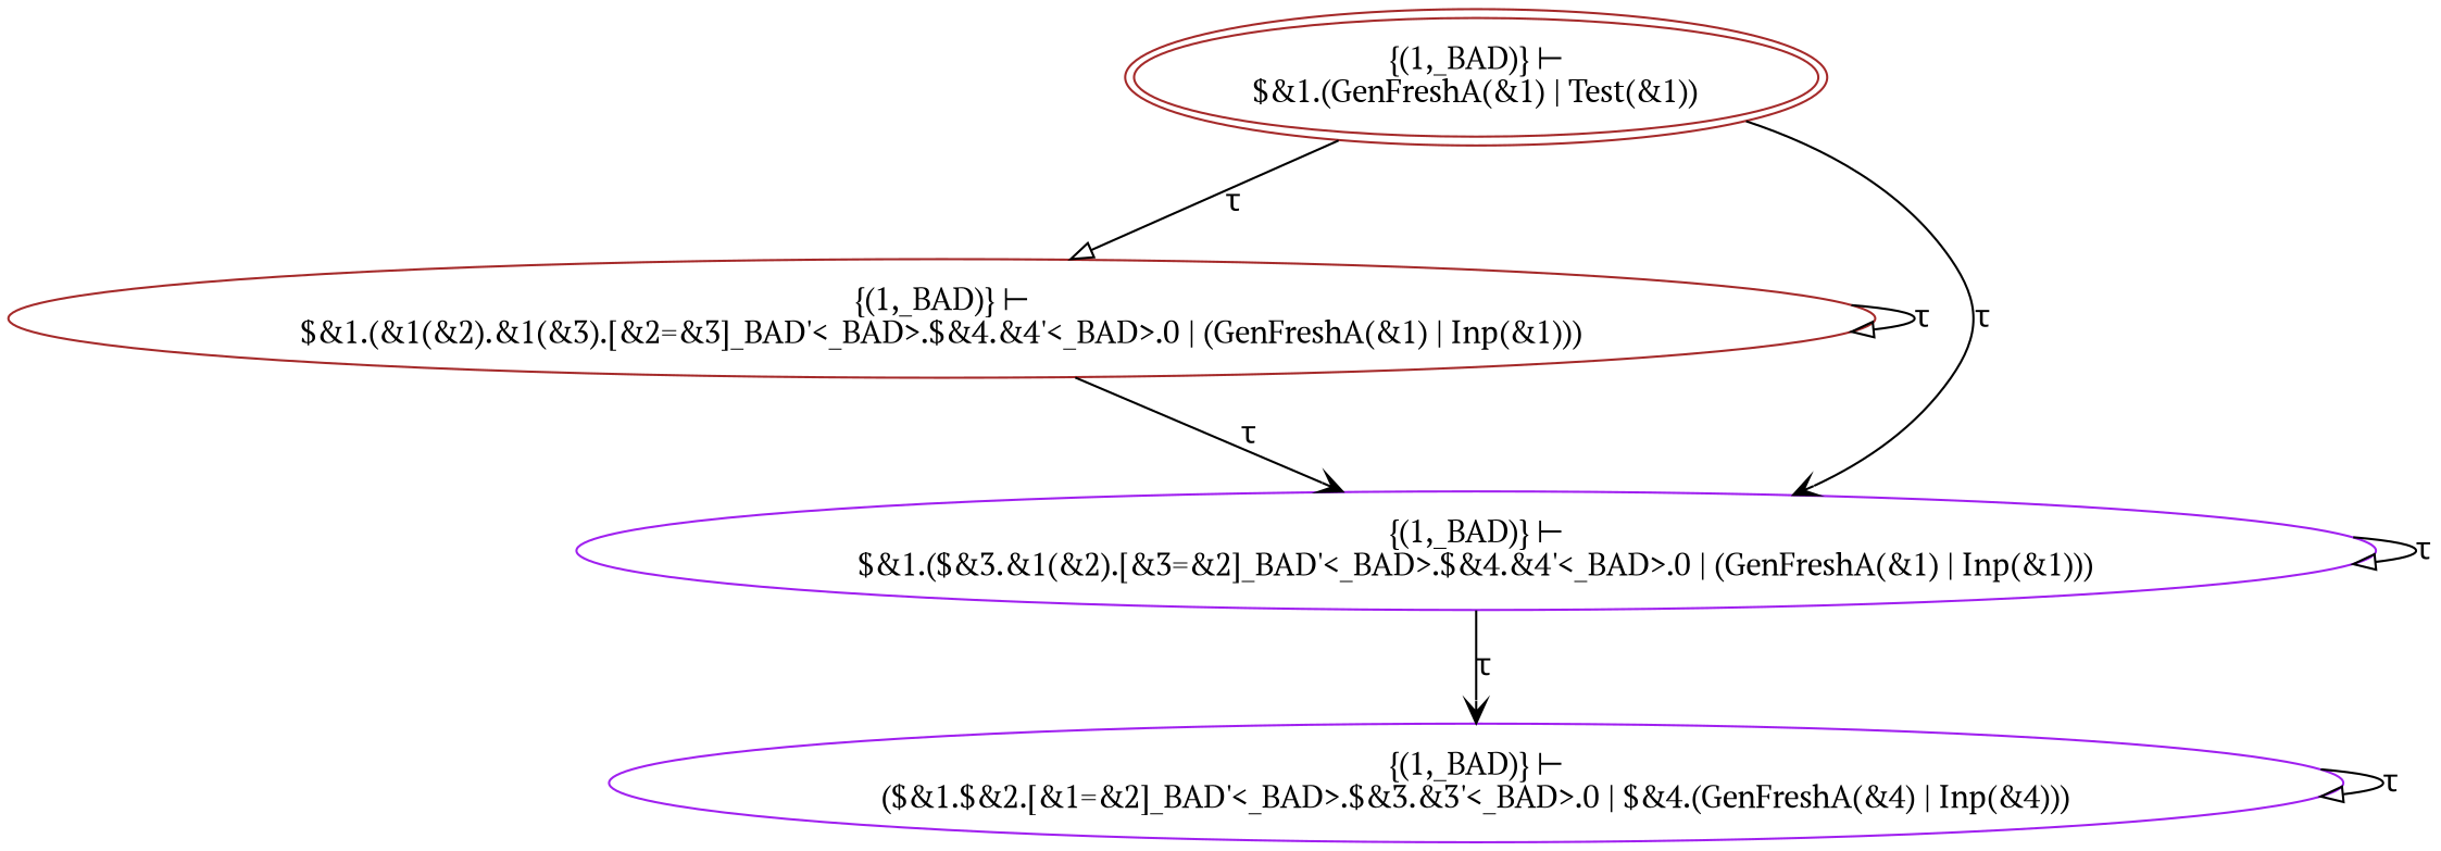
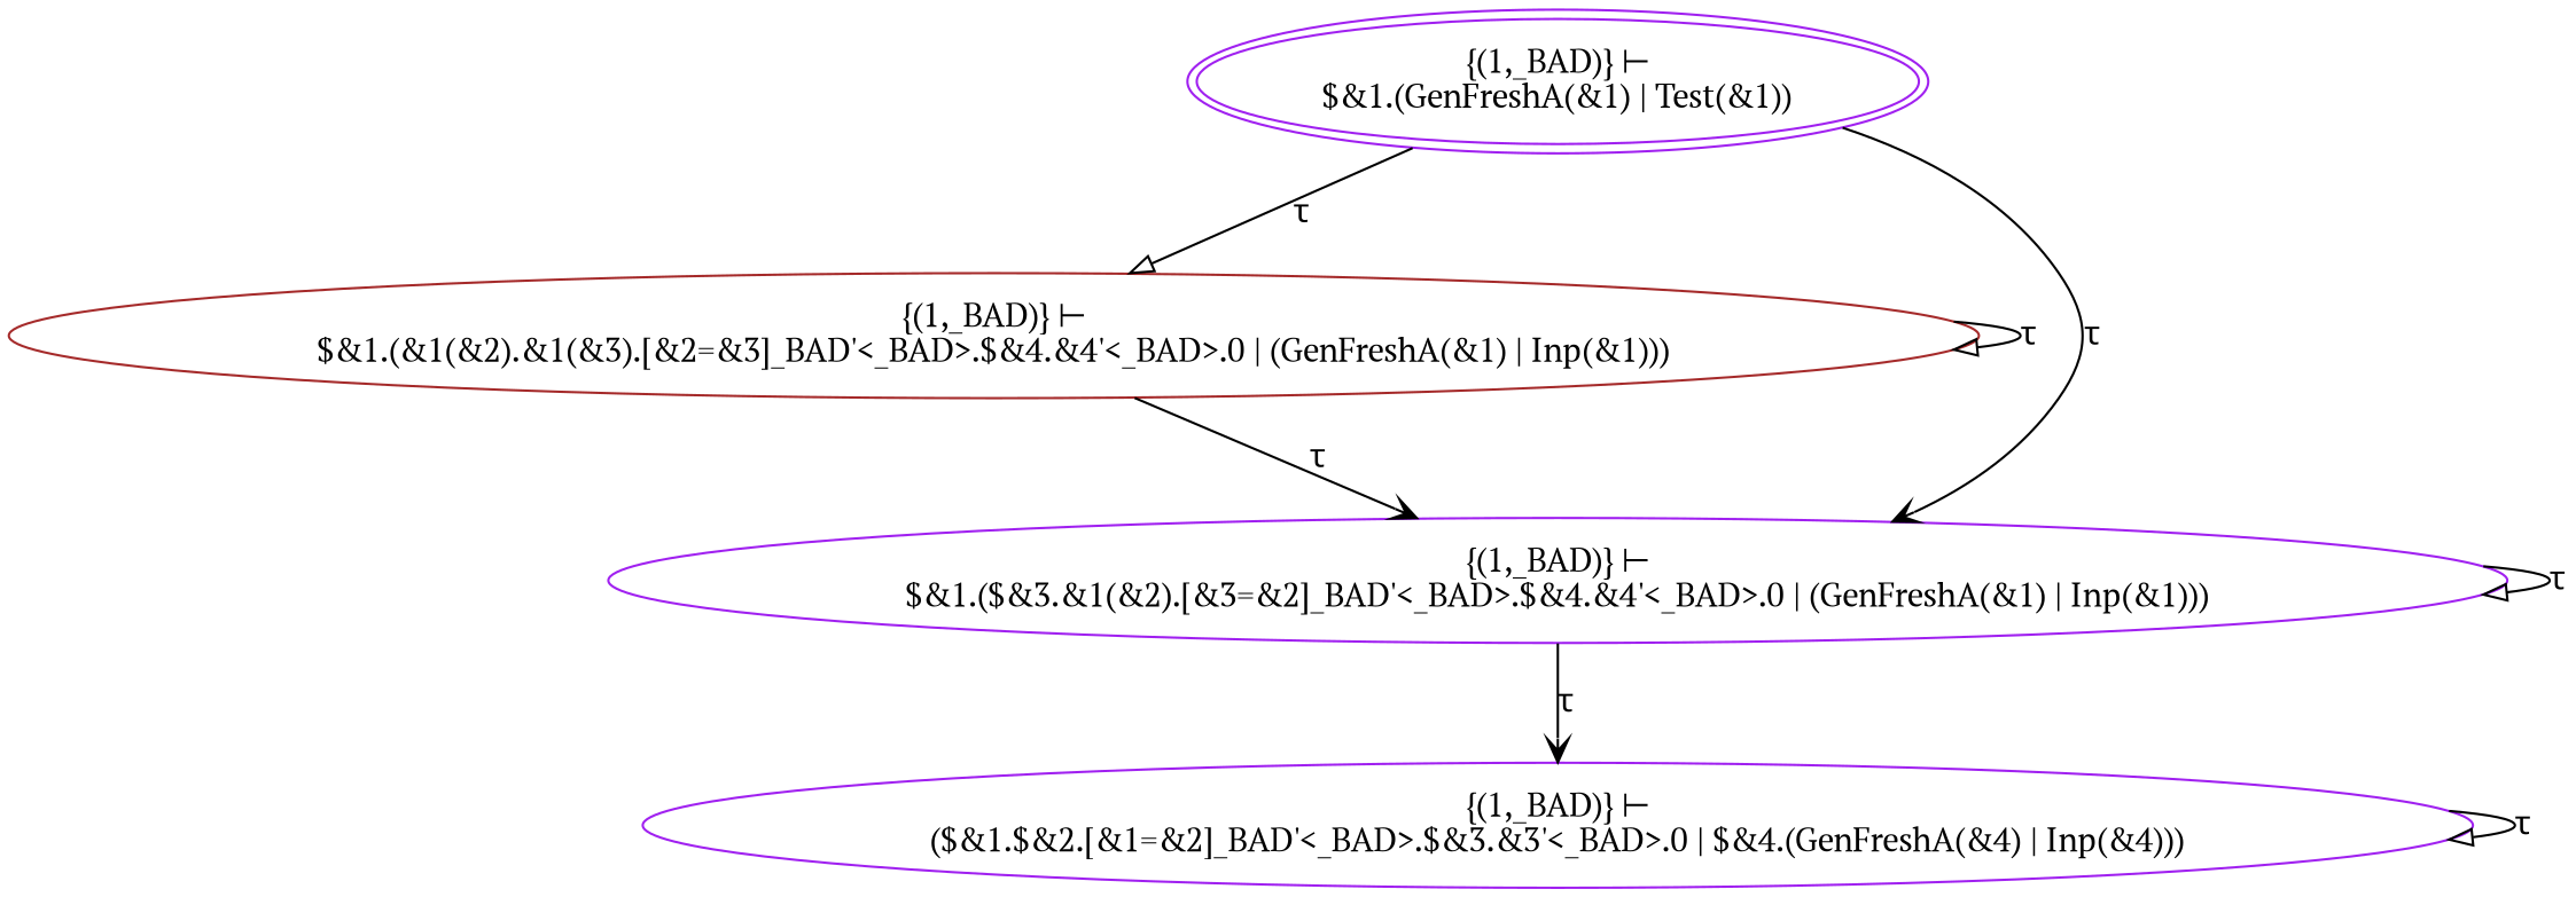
  digraph {
    fontname="PT Serif"
    node [color=brown fontname="PT Serif"]
    edge [arrowhead=onormal fontname="PT Serif"]
-   n1 [label="{(1,_BAD)} ⊢\n$&1.(GenFreshA(&1) | Test(&1))" peripheries=2]
+   n1 [label="{(1,_BAD)} ⊢\n$&1.(GenFreshA(&1) | Test(&1))" peripheries=2 color=purple]
    n2 [label="{(1,_BAD)} ⊢\n$&1.(&1(&2).&1(&3).[&2=&3]_BAD'<_BAD>.$&4.&4'<_BAD>.0 | (GenFreshA(&1) | Inp(&1)))"]
    n3 [label="{(1,_BAD)} ⊢\n$&1.($&3.&1(&2).[&3=&2]_BAD'<_BAD>.$&4.&4'<_BAD>.0 | (GenFreshA(&1) | Inp(&1)))" color=purple]
    n4 [label="{(1,_BAD)} ⊢\n($&1.$&2.[&1=&2]_BAD'<_BAD>.$&3.&3'<_BAD>.0 | $&4.(GenFreshA(&4) | Inp(&4)))" color=purple]
    n1 -> n2 [label="τ"]
    n1 -> n3 [label="τ" arrowhead=vee]
    n2 -> n2 [label="τ"]
    n2 -> n3 [label="τ" arrowhead=vee]
    n3 -> n3 [label="τ"]
    n3 -> n4 [label="τ" arrowhead=vee]
    n4 -> n4 [label="τ"]
  }
